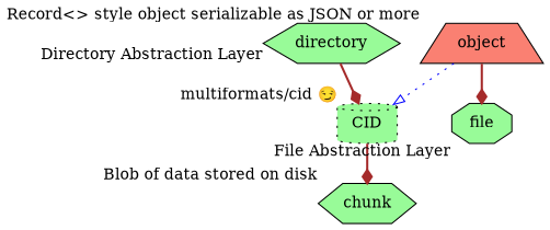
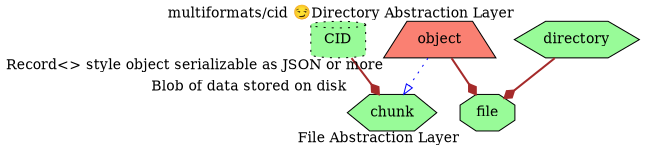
  digraph {
    node [fillcolor=palegreen shape=hexagon style=filled]
    edge [arrowhead=diamond color=brown style=bold]
    chunk [xlabel="Blob of data stored on disk"]
    CID [shape=cylinder style="dotted,filled" xlabel="multiformats/cid 😏"]
    file [shape=octagon xlabel="File Abstraction Layer"]
    object [fillcolor=salmon shape=trapezium xlabel="Record<> style object serializable as JSON or more"]
    directory [xlabel="Directory Abstraction Layer"]
    CID -> chunk
-   object -> CID [arrowhead=onormal color=blue style=dotted]
+   object -> chunk [arrowhead=onormal color=blue style=dotted]
    object -> file
-   directory -> CID
+   directory -> file
  }
